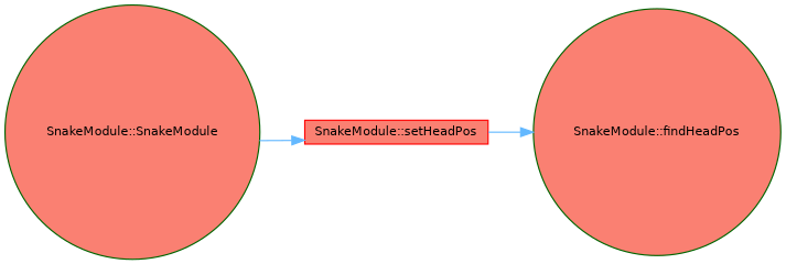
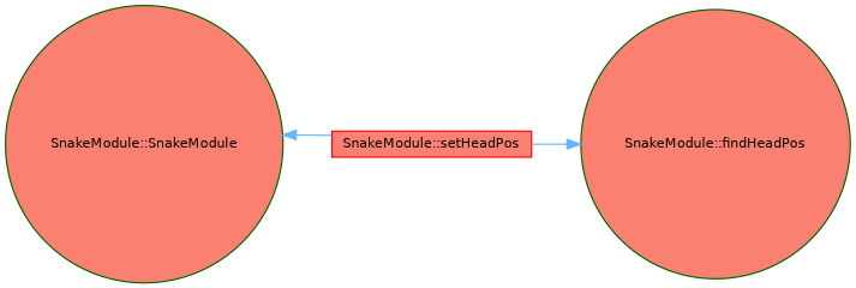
  digraph {
    rankdir=LR
    node [color=darkgreen fillcolor=salmon fontname=Helvetica fontsize=10 shape=circle style=filled]
    edge [color=steelblue1 fontname=Helvetica fontsize=10 labelfontname=Helvetica labelfontsize=10 style=solid]
    n1 [fontcolor=black height=0.2 label="SnakeModule::SnakeModule" width=0.4]
    n2 [color=red height=0.2 label="SnakeModule::setHeadPos" shape=box width=0.4]
    n3 [height=0.2 label="SnakeModule::findHeadPos" width=0.4]
-   n1 -> n2
+   n2 -> n1
    n2 -> n3
  }
